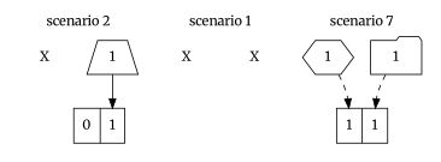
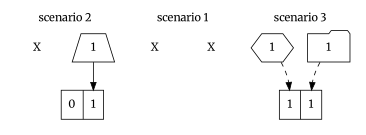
  digraph {
    fontname=Merriweather
    node [shape=plaintext fontname=Merriweather]
    edge [headport=2 style=dashed fontname=Merriweather]
    n1 [label=1 shape=trapezium]
    n2 [label="<1> 0 | <2> 1" shape=record]
    n3 [label=X]
    n4 [label=X]
    n5 [label=X]
    n6 [label=1 shape=hexagon]
    n7 [label="<1> 1 | <2> 1" shape=record]
    n8 [label=1 shape=folder]
    subgraph cluster_1 {
      color=none
      label="scenario 2"
      n1
      n2
      n3
    }
    subgraph cluster_2 {
      color=none
      label="scenario 1"
      n4
      n5
    }
    subgraph cluster_3 {
      color=none
-     label="scenario 7"
+     label="scenario 3"
      n6
      n7
      n8
    }
    n1 -> n2 [style=solid]
    n6 -> n7 [headport=1]
    n8 -> n7
  }
